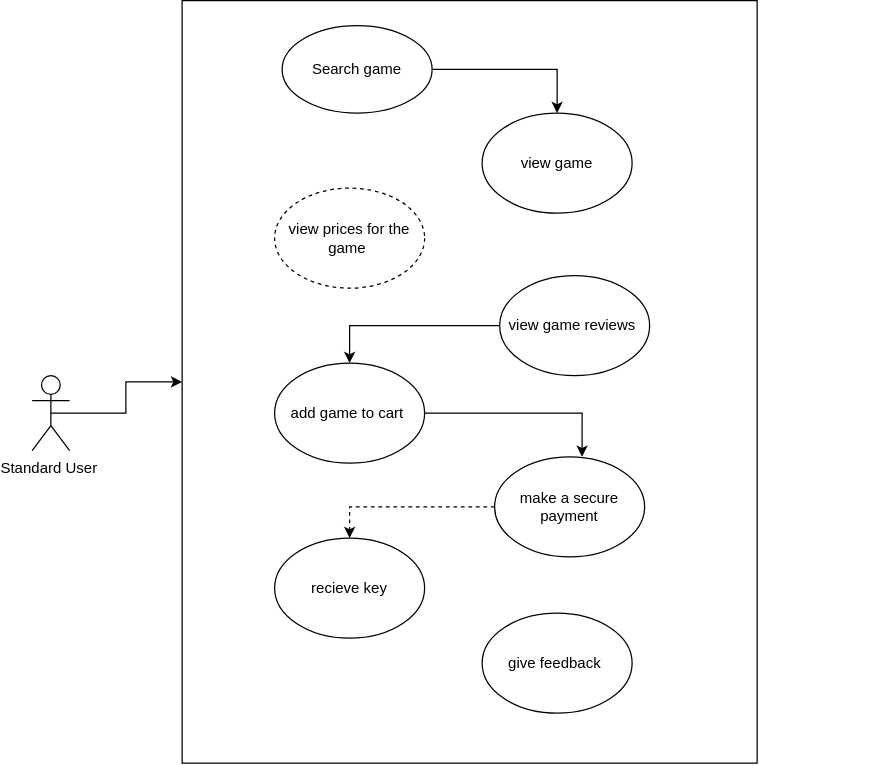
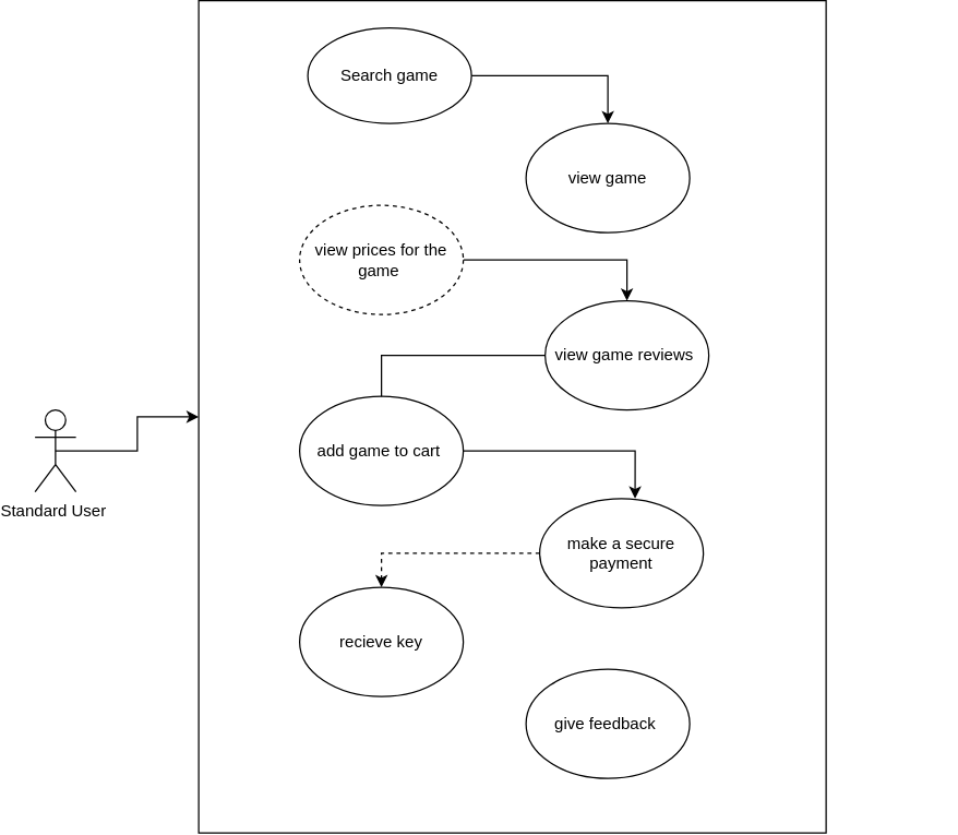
  <mxCell id="0" />
  <mxCell id="1" parent="0" />
  <mxCell id="2" style="edgeStyle=orthogonalEdgeStyle;rounded=0;orthogonalLoop=1;jettySize=auto;html=1;exitX=0.5;exitY=0.5;exitDx=0;exitDy=0;exitPerimeter=0;entryX=0.5;entryY=1;entryDx=0;entryDy=0;" edge="1" parent="1" source="3" target="4"><mxGeometry relative="1" as="geometry" /></mxCell>
  <mxCell id="3" value="Standard User&amp;nbsp;" style="shape=umlActor;verticalLabelPosition=bottom;verticalAlign=top;html=1;outlineConnect=0;" vertex="1" parent="1"><mxGeometry x="20" y="300" width="30" height="60" as="geometry" /></mxCell>
  <mxCell id="4" value="" style="rounded=0;whiteSpace=wrap;html=1;rotation=90;" vertex="1" parent="1"><mxGeometry x="65" y="75" width="610" height="460" as="geometry" /></mxCell>
  <mxCell id="5" style="edgeStyle=orthogonalEdgeStyle;rounded=0;orthogonalLoop=1;jettySize=auto;html=1;entryX=0.5;entryY=0;entryDx=0;entryDy=0;" edge="1" parent="1" source="6" target="8"><mxGeometry relative="1" as="geometry" /></mxCell>
  <mxCell id="6" value="Search game" style="ellipse;whiteSpace=wrap;html=1;" vertex="1" parent="1"><mxGeometry x="220" y="20" width="120" height="70" as="geometry" /></mxCell>
  <mxCell id="7" style="edgeStyle=orthogonalEdgeStyle;rounded=0;orthogonalLoop=1;jettySize=auto;html=1;exitX=0.5;exitY=0;exitDx=0;exitDy=0;" edge="1" parent="1" source="8"><mxGeometry relative="1" as="geometry"><mxPoint x="440" y="90" as="targetPoint" /></mxGeometry></mxCell>
  <mxCell id="8" value="view game" style="ellipse;whiteSpace=wrap;html=1;" vertex="1" parent="1"><mxGeometry x="380" y="90" width="120" height="80" as="geometry" /></mxCell>
+ <mxCell id="9" style="edgeStyle=orthogonalEdgeStyle;rounded=0;orthogonalLoop=1;jettySize=auto;html=1;exitX=1;exitY=0.5;exitDx=0;exitDy=0;entryX=0.5;entryY=0;entryDx=0;entryDy=0;" edge="1" parent="1" source="10" target="14"><mxGeometry relative="1" as="geometry" /></mxCell>
  <mxCell id="10" value="view prices for the game&amp;nbsp;" style="ellipse;whiteSpace=wrap;html=1;dashed=1;" vertex="1" parent="1"><mxGeometry x="214" y="150" width="120" height="80" as="geometry" /></mxCell>
  <mxCell id="11" style="edgeStyle=orthogonalEdgeStyle;rounded=0;orthogonalLoop=1;jettySize=auto;html=1;entryX=0.583;entryY=0;entryDx=0;entryDy=0;entryPerimeter=0;" edge="1" parent="1" source="12" target="16"><mxGeometry relative="1" as="geometry" /></mxCell>
  <mxCell id="12" value="add game to cart&amp;nbsp;" style="ellipse;whiteSpace=wrap;html=1;" vertex="1" parent="1"><mxGeometry x="214" y="290" width="120" height="80" as="geometry" /></mxCell>
- <mxCell id="13" style="edgeStyle=orthogonalEdgeStyle;rounded=0;orthogonalLoop=1;jettySize=auto;html=1;entryX=0.5;entryY=0;entryDx=0;entryDy=0;" edge="1" parent="1" source="14" target="12"><mxGeometry relative="1" as="geometry" /></mxCell>
+ <mxCell id="13" style="edgeStyle=orthogonalEdgeStyle;rounded=0;orthogonalLoop=1;jettySize=auto;html=1;entryX=0.5;entryY=0;entryDx=0;entryDy=0;endArrow=none;" edge="1" parent="1" source="14" target="12"><mxGeometry relative="1" as="geometry" /></mxCell>
  <mxCell id="14" value="view game reviews&amp;nbsp;" style="ellipse;whiteSpace=wrap;html=1;" vertex="1" parent="1"><mxGeometry x="394" y="220" width="120" height="80" as="geometry" /></mxCell>
  <mxCell id="15" style="edgeStyle=orthogonalEdgeStyle;rounded=0;orthogonalLoop=1;jettySize=auto;html=1;entryX=0.5;entryY=0;entryDx=0;entryDy=0;dashed=1;" edge="1" parent="1" source="16" target="17"><mxGeometry relative="1" as="geometry" /></mxCell>
  <mxCell id="16" value="make a secure payment" style="ellipse;whiteSpace=wrap;html=1;" vertex="1" parent="1"><mxGeometry x="390" y="365" width="120" height="80" as="geometry" /></mxCell>
  <mxCell id="17" value="recieve key" style="ellipse;whiteSpace=wrap;html=1;" vertex="1" parent="1"><mxGeometry x="214" y="430" width="120" height="80" as="geometry" /></mxCell>
  <mxCell id="18" value="give feedback&amp;nbsp;" style="ellipse;whiteSpace=wrap;html=1;" vertex="1" parent="1"><mxGeometry x="380" y="490" width="120" height="80" as="geometry" /></mxCell>
